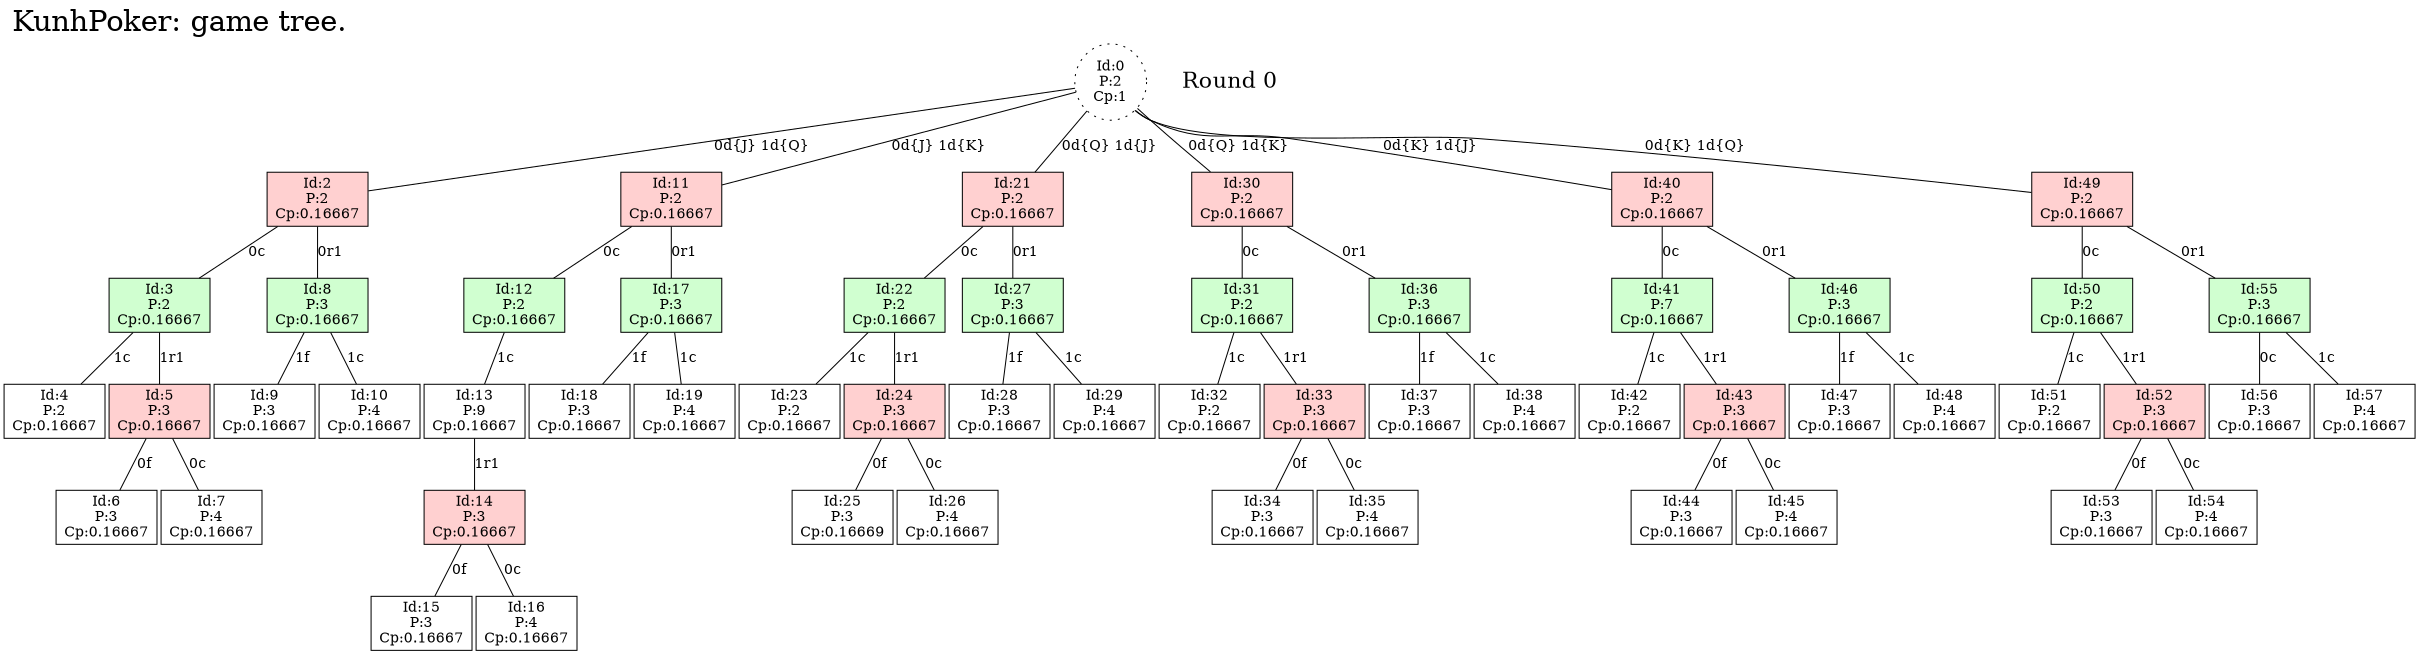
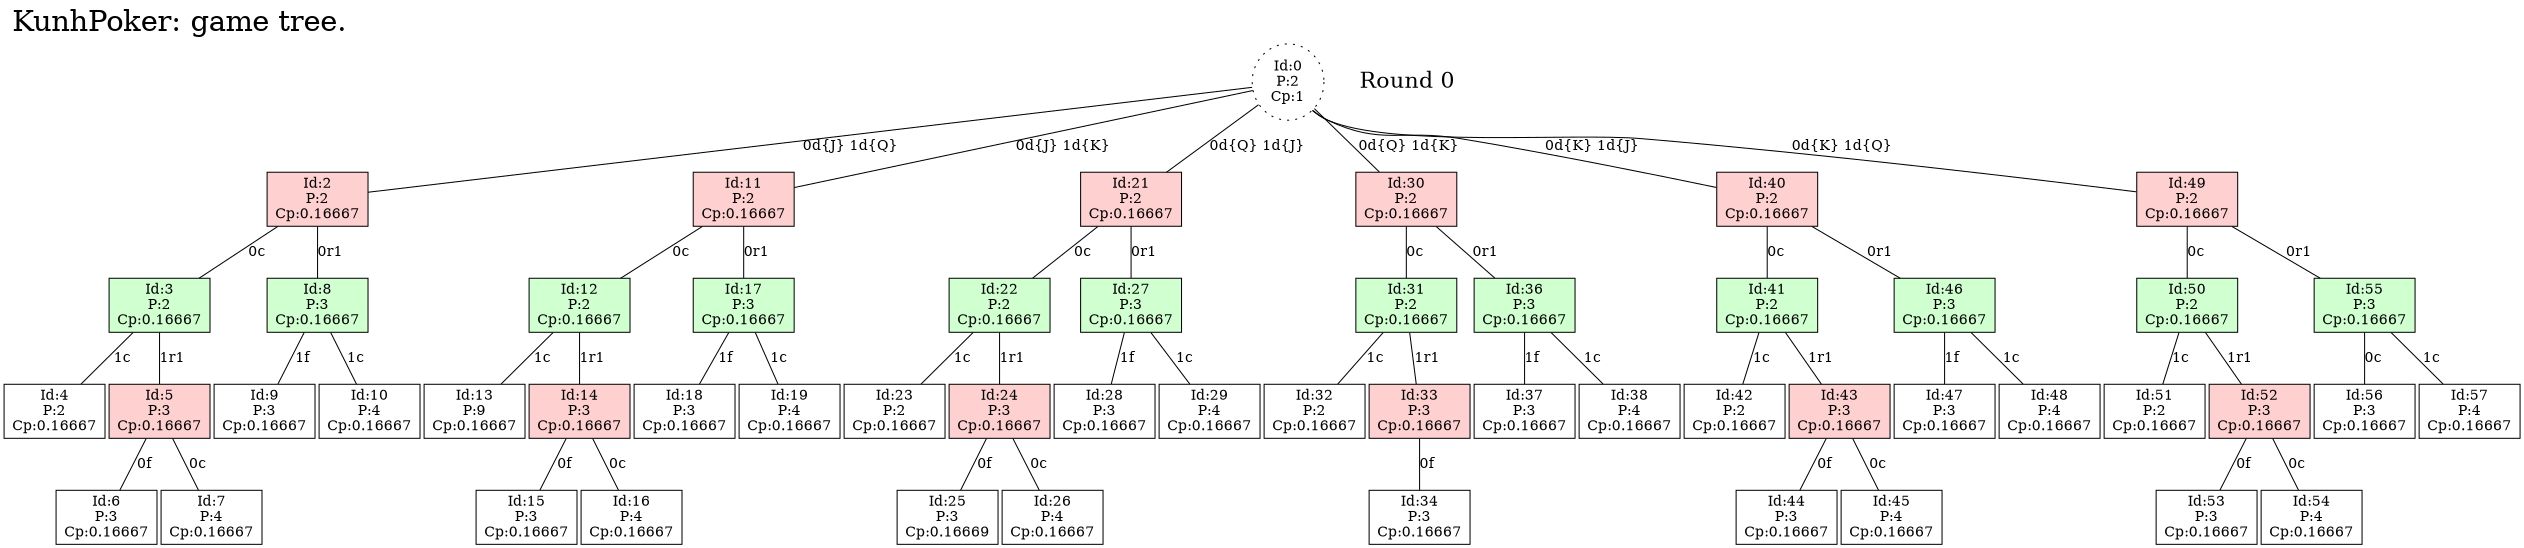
  digraph {
    fontsize=28
    label="KunhPoker: game tree."
    labeljust=l
    labelloc=t
    nodesep=0.05
    node [fillcolor="#FFFFFF" shape=box style=filled]
    edge [arrowhead=none]
    n1 [label="Id:0\nP:2\nCp:1" shape=ellipse style="filled, dotted"]
    n2 [fontsize=22 label="Round 0" peripheries=0 style=bold fillcolor="" shape=""]
    n3 [fillcolor="#FFD0D0" label="Id:2\nP:2\nCp:0.16667"]
    n4 [fillcolor="#FFD0D0" label="Id:11\nP:2\nCp:0.16667"]
    n5 [fillcolor="#FFD0D0" label="Id:21\nP:2\nCp:0.16667"]
    n6 [fillcolor="#FFD0D0" label="Id:30\nP:2\nCp:0.16667"]
    n7 [fillcolor="#FFD0D0" label="Id:40\nP:2\nCp:0.16667"]
    n8 [fillcolor="#FFD0D0" label="Id:49\nP:2\nCp:0.16667"]
    n9 [label="Id:4\nP:2\nCp:0.16667"]
    n10 [fillcolor="#D0FFD0" label="Id:3\nP:2\nCp:0.16667"]
    n11 [fillcolor="#FFD0D0" label="Id:5\nP:3\nCp:0.16667"]
    n12 [label="Id:6\nP:3\nCp:0.16667"]
    n13 [label="Id:7\nP:4\nCp:0.16667"]
    n14 [fillcolor="#D0FFD0" label="Id:8\nP:3\nCp:0.16667"]
    n15 [label="Id:9\nP:3\nCp:0.16667"]
    n16 [label="Id:10\nP:4\nCp:0.16667"]
    n17 [fillcolor="#D0FFD0" label="Id:12\nP:2\nCp:0.16667"]
    n18 [fillcolor="#D0FFD0" label="Id:17\nP:3\nCp:0.16667"]
    n19 [fillcolor="#D0FFD0" label="Id:22\nP:2\nCp:0.16667"]
    n20 [fillcolor="#D0FFD0" label="Id:27\nP:3\nCp:0.16667"]
    n21 [fillcolor="#D0FFD0" label="Id:31\nP:2\nCp:0.16667"]
    n22 [fillcolor="#D0FFD0" label="Id:36\nP:3\nCp:0.16667"]
-   n23 [fillcolor="#D0FFD0" label="Id:41\nP:7\nCp:0.16667"]
+   n23 [fillcolor="#D0FFD0" label="Id:41\nP:2\nCp:0.16667"]
    n24 [fillcolor="#D0FFD0" label="Id:46\nP:3\nCp:0.16667"]
    n25 [fillcolor="#D0FFD0" label="Id:50\nP:2\nCp:0.16667"]
    n26 [fillcolor="#D0FFD0" label="Id:55\nP:3\nCp:0.16667"]
    n27 [label="Id:13\nP:9\nCp:0.16667"]
    n28 [fillcolor="#FFD0D0" label="Id:14\nP:3\nCp:0.16667"]
    n29 [label="Id:15\nP:3\nCp:0.16667"]
    n30 [label="Id:16\nP:4\nCp:0.16667"]
    n31 [label="Id:18\nP:3\nCp:0.16667"]
    n32 [label="Id:19\nP:4\nCp:0.16667"]
    n33 [label="Id:23\nP:2\nCp:0.16667"]
    n34 [fillcolor="#FFD0D0" label="Id:24\nP:3\nCp:0.16667"]
    n35 [label="Id:25\nP:3\nCp:0.16669"]
    n36 [label="Id:26\nP:4\nCp:0.16667"]
    n37 [label="Id:28\nP:3\nCp:0.16667"]
    n38 [label="Id:29\nP:4\nCp:0.16667"]
    n39 [label="Id:32\nP:2\nCp:0.16667"]
    n40 [fillcolor="#FFD0D0" label="Id:33\nP:3\nCp:0.16667"]
    n41 [label="Id:34\nP:3\nCp:0.16667"]
-   n42 [label="Id:35\nP:4\nCp:0.16667"]
    n43 [label="Id:37\nP:3\nCp:0.16667"]
    n44 [label="Id:38\nP:4\nCp:0.16667"]
    n45 [label="Id:42\nP:2\nCp:0.16667"]
    n46 [fillcolor="#FFD0D0" label="Id:43\nP:3\nCp:0.16667"]
    n47 [label="Id:44\nP:3\nCp:0.16667"]
    n48 [label="Id:45\nP:4\nCp:0.16667"]
    n49 [label="Id:47\nP:3\nCp:0.16667"]
    n50 [label="Id:48\nP:4\nCp:0.16667"]
    n51 [label="Id:51\nP:2\nCp:0.16667"]
    n52 [fillcolor="#FFD0D0" label="Id:52\nP:3\nCp:0.16667"]
    n53 [label="Id:53\nP:3\nCp:0.16667"]
    n54 [label="Id:54\nP:4\nCp:0.16667"]
    n55 [label="Id:56\nP:3\nCp:0.16667"]
    n56 [label="Id:57\nP:4\nCp:0.16667"]
    subgraph sub_1 {
      rank=same
      n1
      n2
    }
    n1 -> n3 [label="0d{J} 1d{Q}"]
    n1 -> n4 [label="0d{J} 1d{K}"]
    n1 -> n5 [label="0d{Q} 1d{J}"]
    n1 -> n6 [label="0d{Q} 1d{K}"]
    n1 -> n7 [label="0d{K} 1d{J}"]
    n1 -> n8 [label="0d{K} 1d{Q}"]
    n3 -> n10 [label="0c"]
    n3 -> n14 [label="0r1"]
    n4 -> n17 [label="0c"]
    n4 -> n18 [label="0r1"]
    n5 -> n19 [label="0c"]
    n5 -> n20 [label="0r1"]
    n6 -> n21 [label="0c"]
    n6 -> n22 [label="0r1"]
    n7 -> n23 [label="0c"]
    n7 -> n24 [label="0r1"]
    n8 -> n25 [label="0c"]
    n8 -> n26 [label="0r1"]
    n10 -> n9 [label="1c"]
    n10 -> n11 [label="1r1"]
    n11 -> n12 [label="0f"]
    n11 -> n13 [label="0c"]
    n14 -> n15 [label="1f"]
    n14 -> n16 [label="1c"]
    n17 -> n27 [label="1c"]
-   n27 -> n28 [label="1r1"]
+   n17 -> n28 [label="1r1"]
    n18 -> n31 [label="1f"]
    n18 -> n32 [label="1c"]
    n19 -> n33 [label="1c"]
    n19 -> n34 [label="1r1"]
    n20 -> n37 [label="1f"]
    n20 -> n38 [label="1c"]
    n21 -> n39 [label="1c"]
    n21 -> n40 [label="1r1"]
    n22 -> n43 [label="1f"]
    n22 -> n44 [label="1c"]
    n23 -> n45 [label="1c"]
    n23 -> n46 [label="1r1"]
    n24 -> n49 [label="1f"]
    n24 -> n50 [label="1c"]
    n25 -> n51 [label="1c"]
    n25 -> n52 [label="1r1"]
    n26 -> n55 [label="0c"]
    n26 -> n56 [label="1c"]
    n28 -> n29 [label="0f"]
    n28 -> n30 [label="0c"]
    n34 -> n35 [label="0f"]
    n34 -> n36 [label="0c"]
    n40 -> n41 [label="0f"]
-   n40 -> n42 [label="0c"]
    n46 -> n47 [label="0f"]
    n46 -> n48 [label="0c"]
    n52 -> n53 [label="0f"]
    n52 -> n54 [label="0c"]
  }
